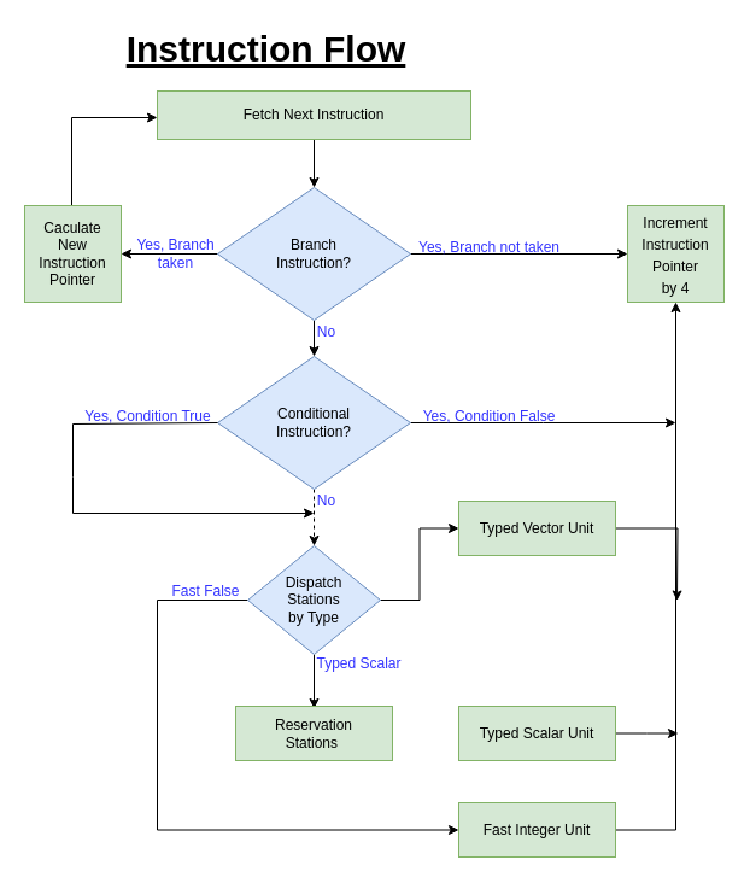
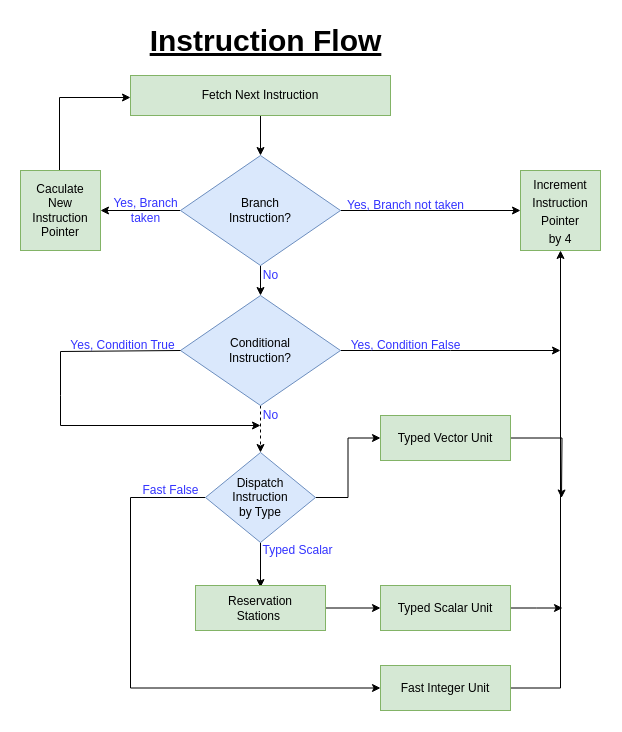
  <mxCell id="0" />
  <mxCell id="1" parent="0" />
- <mxCell id="2" value="&lt;b style=&quot;font-size: 30px;&quot;&gt;&lt;u style=&quot;font-size: 30px;&quot;&gt;Instruction Flow&lt;/u&gt;&lt;/b&gt;" style="text;html=1;resizable=0;autosize=1;align=center;verticalAlign=middle;points=[];fillColor=none;strokeColor=none;rounded=0;fontSize=30;" vertex="1" parent="1"><mxGeometry x="95" y="20" width="250" height="40" as="geometry" /></mxCell>
+ <mxCell id="2" value="&lt;b style=&quot;font-size: 30px;&quot;&gt;&lt;u style=&quot;font-size: 30px;&quot;&gt;Instruction Flow&lt;/u&gt;&lt;/b&gt;" style="text;html=1;resizable=0;autosize=1;align=center;verticalAlign=middle;points=[];fillColor=none;strokeColor=none;rounded=0;fontSize=30;" vertex="1" parent="1"><mxGeometry x="140" y="20" width="250" height="40" as="geometry" /></mxCell>
  <mxCell id="3" value="" style="edgeStyle=orthogonalEdgeStyle;rounded=0;orthogonalLoop=1;jettySize=auto;html=1;fontSize=14;" edge="1" parent="1" source="4" target="8"><mxGeometry relative="1" as="geometry" /></mxCell>
  <mxCell id="4" value="&lt;font style=&quot;font-size: 12px;&quot;&gt;Fetch Next Instruction&lt;/font&gt;" style="rounded=0;whiteSpace=wrap;html=1;fontSize=12;verticalAlign=middle;fillColor=#d5e8d4;strokeColor=#82b366;" vertex="1" parent="1"><mxGeometry x="130" y="75" width="260" height="40" as="geometry" /></mxCell>
  <mxCell id="5" value="" style="edgeStyle=orthogonalEdgeStyle;rounded=0;orthogonalLoop=1;jettySize=auto;html=1;fontSize=15;" edge="1" parent="1" source="8" target="9"><mxGeometry relative="1" as="geometry" /></mxCell>
  <mxCell id="6" value="" style="edgeStyle=orthogonalEdgeStyle;rounded=0;orthogonalLoop=1;jettySize=auto;html=1;fontSize=12;" edge="1" parent="1" source="8" target="12"><mxGeometry relative="1" as="geometry" /></mxCell>
  <mxCell id="7" value="" style="edgeStyle=orthogonalEdgeStyle;rounded=0;orthogonalLoop=1;jettySize=auto;html=1;fontSize=12;" edge="1" parent="1" source="8" target="16"><mxGeometry relative="1" as="geometry" /></mxCell>
  <mxCell id="8" value="&lt;font style=&quot;font-size: 12px; line-height: 1;&quot;&gt;Branch&lt;br style=&quot;font-size: 12px;&quot;&gt;Instruction?&lt;br style=&quot;font-size: 12px;&quot;&gt;&lt;/font&gt;" style="rhombus;whiteSpace=wrap;html=1;fontSize=12;fillColor=#dae8fc;strokeColor=#6c8ebf;" vertex="1" parent="1"><mxGeometry x="180" y="155" width="160" height="110" as="geometry" /></mxCell>
  <mxCell id="9" value="&lt;font style=&quot;font-size: 12px&quot;&gt;Increment&lt;br&gt;Instruction&lt;br&gt;Pointer&lt;br&gt;by 4&lt;br&gt;&lt;/font&gt;" style="whiteSpace=wrap;html=1;aspect=fixed;fontSize=15;fillColor=#d5e8d4;strokeColor=#82b366;" vertex="1" parent="1"><mxGeometry x="520" y="170" width="80" height="80" as="geometry" /></mxCell>
  <mxCell id="10" value="&lt;font color=&quot;#3333ff&quot;&gt;Yes, Branch not taken&lt;/font&gt;" style="text;html=1;resizable=0;autosize=1;align=center;verticalAlign=middle;points=[];fillColor=none;strokeColor=none;rounded=0;fontSize=12;" vertex="1" parent="1"><mxGeometry x="340" y="195" width="130" height="20" as="geometry" /></mxCell>
  <mxCell id="11" style="edgeStyle=orthogonalEdgeStyle;rounded=0;orthogonalLoop=1;jettySize=auto;html=1;fontSize=12;entryX=0;entryY=0.5;entryDx=0;entryDy=0;" edge="1" parent="1"><mxGeometry relative="1" as="geometry"><mxPoint x="130" y="97" as="targetPoint" /><mxPoint x="60" y="187" as="sourcePoint" /><Array as="points"><mxPoint x="59" y="97" /></Array></mxGeometry></mxCell>
  <mxCell id="12" value="Caculate&lt;br&gt;New&lt;br&gt;Instruction&lt;br&gt;Pointer" style="whiteSpace=wrap;html=1;aspect=fixed;fontSize=12;fillColor=#d5e8d4;strokeColor=#82b366;" vertex="1" parent="1"><mxGeometry x="20" y="170" width="80" height="80" as="geometry" /></mxCell>
  <mxCell id="13" value="&lt;font color=&quot;#3333ff&quot;&gt;Yes, Branch&lt;br&gt;taken&lt;/font&gt;" style="text;html=1;resizable=0;autosize=1;align=center;verticalAlign=middle;points=[];fillColor=none;strokeColor=none;rounded=0;fontSize=12;" vertex="1" parent="1"><mxGeometry x="105" y="195" width="80" height="30" as="geometry" /></mxCell>
  <mxCell id="14" value="" style="edgeStyle=orthogonalEdgeStyle;rounded=0;orthogonalLoop=1;jettySize=auto;html=1;fontSize=12;fontColor=#3333FF;dashed=1;" edge="1" parent="1" source="16" target="27"><mxGeometry relative="1" as="geometry" /></mxCell>
  <mxCell id="15" style="edgeStyle=orthogonalEdgeStyle;rounded=0;orthogonalLoop=1;jettySize=auto;html=1;fontSize=12;fontColor=#3333FF;" edge="1" parent="1" source="16"><mxGeometry relative="1" as="geometry"><mxPoint x="560" y="350" as="targetPoint" /></mxGeometry></mxCell>
  <mxCell id="16" value="&lt;font style=&quot;font-size: 12px; line-height: 1;&quot;&gt;Conditional&lt;br style=&quot;font-size: 12px;&quot;&gt;Instruction?&lt;br style=&quot;font-size: 12px;&quot;&gt;&lt;/font&gt;" style="rhombus;whiteSpace=wrap;html=1;fontSize=12;fillColor=#dae8fc;strokeColor=#6c8ebf;" vertex="1" parent="1"><mxGeometry x="180" y="295" width="160" height="110" as="geometry" /></mxCell>
  <mxCell id="17" value="&lt;font color=&quot;#3333ff&quot;&gt;Yes, Condition False&lt;/font&gt;" style="text;html=1;resizable=0;autosize=1;align=center;verticalAlign=middle;points=[];fillColor=none;strokeColor=none;rounded=0;fontSize=12;" vertex="1" parent="1"><mxGeometry x="340" y="335" width="130" height="20" as="geometry" /></mxCell>
  <mxCell id="18" value="&lt;font color=&quot;#3333ff&quot;&gt;Yes, Condition True&lt;/font&gt;" style="text;html=1;resizable=0;autosize=1;align=center;verticalAlign=middle;points=[];fillColor=none;strokeColor=none;rounded=0;fontSize=12;" vertex="1" parent="1"><mxGeometry x="62" y="335" width="120" height="20" as="geometry" /></mxCell>
  <mxCell id="19" value="No" style="text;html=1;resizable=0;autosize=1;align=center;verticalAlign=middle;points=[];fillColor=none;strokeColor=none;rounded=0;fontSize=12;fontColor=#3333FF;" vertex="1" parent="1"><mxGeometry x="255" y="265" width="30" height="20" as="geometry" /></mxCell>
  <mxCell id="20" value="" style="edgeStyle=orthogonalEdgeStyle;rounded=0;orthogonalLoop=1;jettySize=auto;html=1;fontSize=12;exitX=1;exitY=0.5;exitDx=0;exitDy=0;" edge="1" parent="1" source="27" target="24"><mxGeometry relative="1" as="geometry"><mxPoint x="330" y="521" as="sourcePoint" /></mxGeometry></mxCell>
  <mxCell id="21" value="" style="edgeStyle=orthogonalEdgeStyle;rounded=0;orthogonalLoop=1;jettySize=auto;html=1;fontSize=12;fontColor=#3333FF;entryX=0.5;entryY=1;entryDx=0;entryDy=0;exitX=1;exitY=0.5;exitDx=0;exitDy=0;" edge="1" parent="1" source="22" target="9"><mxGeometry relative="1" as="geometry"><mxPoint x="560" y="654" as="targetPoint" /><Array as="points"><mxPoint x="560" y="688" /></Array></mxGeometry></mxCell>
  <mxCell id="22" value="Fast Integer Unit" style="rounded=0;whiteSpace=wrap;html=1;fontSize=12;fillColor=#d5e8d4;strokeColor=#82b366;" vertex="1" parent="1"><mxGeometry x="380" y="665" width="130" height="45" as="geometry" /></mxCell>
  <mxCell id="23" value="" style="edgeStyle=orthogonalEdgeStyle;rounded=0;orthogonalLoop=1;jettySize=auto;html=1;fontSize=12;fontColor=#3333FF;" edge="1" parent="1" source="24"><mxGeometry relative="1" as="geometry"><mxPoint x="561" y="497.5" as="targetPoint" /></mxGeometry></mxCell>
  <mxCell id="24" value="Typed Vector Unit" style="rounded=0;whiteSpace=wrap;html=1;fontSize=12;fillColor=#d5e8d4;strokeColor=#82b366;" vertex="1" parent="1"><mxGeometry x="380" y="415" width="130" height="45" as="geometry" /></mxCell>
  <mxCell id="25" value="" style="edgeStyle=orthogonalEdgeStyle;rounded=0;orthogonalLoop=1;jettySize=auto;html=1;fontSize=12;" edge="1" parent="1" source="27"><mxGeometry relative="1" as="geometry"><mxPoint x="260" y="587" as="targetPoint" /></mxGeometry></mxCell>
  <mxCell id="26" style="edgeStyle=orthogonalEdgeStyle;rounded=0;orthogonalLoop=1;jettySize=auto;html=1;entryX=0;entryY=0.5;entryDx=0;entryDy=0;fontSize=12;fontColor=#3333FF;" edge="1" parent="1" source="27" target="22"><mxGeometry relative="1" as="geometry"><Array as="points"><mxPoint x="130" y="497" /><mxPoint x="130" y="688" /></Array></mxGeometry></mxCell>
- <mxCell id="27" value="Dispatch&lt;br&gt;Stations&lt;br&gt;by Type" style="rhombus;whiteSpace=wrap;html=1;fontSize=12;fillColor=#dae8fc;strokeColor=#6c8ebf;" vertex="1" parent="1"><mxGeometry x="205" y="452" width="110" height="90" as="geometry" /></mxCell>
+ <mxCell id="27" value="Dispatch&lt;br&gt;Instruction&lt;br&gt;by Type" style="rhombus;whiteSpace=wrap;html=1;fontSize=12;fillColor=#dae8fc;strokeColor=#6c8ebf;" vertex="1" parent="1"><mxGeometry x="205" y="452" width="110" height="90" as="geometry" /></mxCell>
  <mxCell id="28" value="Fast False" style="text;html=1;resizable=0;autosize=1;align=center;verticalAlign=middle;points=[];fillColor=none;strokeColor=none;rounded=0;fontSize=12;fontColor=#3333FF;" vertex="1" parent="1"><mxGeometry x="130" y="480" width="80" height="20" as="geometry" /></mxCell>
  <mxCell id="29" value="Typed Scalar" style="text;html=1;resizable=0;autosize=1;align=center;verticalAlign=middle;points=[];fillColor=none;strokeColor=none;rounded=0;fontSize=12;fontColor=#3333FF;" vertex="1" parent="1"><mxGeometry x="252" y="540" width="90" height="20" as="geometry" /></mxCell>
  <mxCell id="30" value="" style="endArrow=classic;html=1;rounded=0;fontSize=12;exitX=0;exitY=0.5;exitDx=0;exitDy=0;" edge="1" parent="1"><mxGeometry width="50" height="50" relative="1" as="geometry"><mxPoint x="180" y="350" as="sourcePoint" /><mxPoint x="260" y="425" as="targetPoint" /><Array as="points"><mxPoint x="60" y="351" /><mxPoint x="60" y="395" /><mxPoint x="60" y="425" /></Array></mxGeometry></mxCell>
+ <mxCell id="31" value="" style="edgeStyle=orthogonalEdgeStyle;rounded=0;orthogonalLoop=1;jettySize=auto;html=1;fontSize=12;" edge="1" parent="1" source="32" target="34"><mxGeometry relative="1" as="geometry" /></mxCell>
  <mxCell id="32" value="Reservation&lt;br&gt;Stations&amp;nbsp;" style="rounded=0;whiteSpace=wrap;html=1;fontSize=12;fillColor=#d5e8d4;strokeColor=#82b366;" vertex="1" parent="1"><mxGeometry x="195" y="585" width="130" height="45" as="geometry" /></mxCell>
  <mxCell id="33" value="" style="edgeStyle=orthogonalEdgeStyle;rounded=0;orthogonalLoop=1;jettySize=auto;html=1;fontSize=12;fontColor=#3333FF;" edge="1" parent="1" source="34"><mxGeometry relative="1" as="geometry"><mxPoint x="562" y="607.5" as="targetPoint" /></mxGeometry></mxCell>
  <mxCell id="34" value="Typed Scalar Unit" style="rounded=0;whiteSpace=wrap;html=1;fontSize=12;fillColor=#d5e8d4;strokeColor=#82b366;" vertex="1" parent="1"><mxGeometry x="380" y="585" width="130" height="45" as="geometry" /></mxCell>
  <mxCell id="35" value="&lt;font color=&quot;#3333ff&quot;&gt;No&lt;/font&gt;" style="text;html=1;resizable=0;autosize=1;align=center;verticalAlign=middle;points=[];fillColor=none;strokeColor=none;rounded=0;fontSize=12;" vertex="1" parent="1"><mxGeometry x="255" y="405" width="30" height="20" as="geometry" /></mxCell>
  <mxCell id="36" style="edgeStyle=orthogonalEdgeStyle;rounded=0;orthogonalLoop=1;jettySize=auto;html=1;fontSize=12;fontColor=#3333FF;" edge="1" parent="1"><mxGeometry relative="1" as="geometry"><mxPoint x="560" y="352" as="sourcePoint" /><mxPoint x="560" y="352" as="targetPoint" /></mxGeometry></mxCell>
